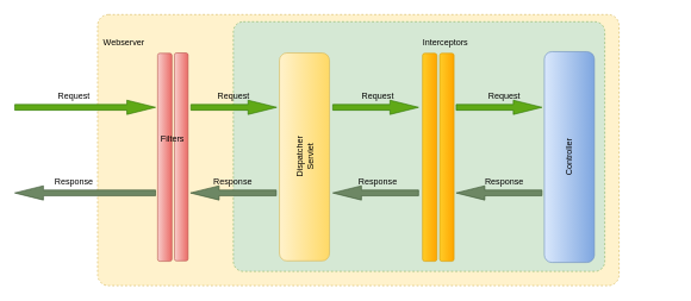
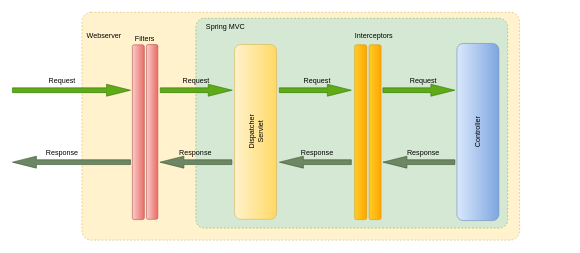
  <mxCell id="0" />
  <mxCell id="1" parent="0" />
  <mxCell id="2" value="" style="rounded=1;whiteSpace=wrap;html=1;perimeterSpacing=0;dashed=1;arcSize=4;fillColor=#fff2cc;strokeColor=#d6b656;" vertex="1" parent="1"><mxGeometry x="136" y="20" width="730" height="380" as="geometry" /></mxCell>
  <mxCell id="3" value="" style="rounded=1;whiteSpace=wrap;html=1;perimeterSpacing=0;dashed=1;arcSize=4;fillColor=#d5e8d4;strokeColor=#82b366;" vertex="1" parent="1"><mxGeometry x="326" y="30" width="520" height="350" as="geometry" /></mxCell>
  <mxCell id="4" value="Controller" style="whiteSpace=wrap;html=1;rounded=1;strokeColor=#6c8ebf;rotation=270;fillColor=#dae8fc;gradientColor=#7ea6e0;" vertex="1" parent="1"><mxGeometry x="648.72" y="184.71" width="295.43" height="70" as="geometry" /></mxCell>
  <mxCell id="5" value="" style="html=1;shadow=0;dashed=0;align=center;verticalAlign=middle;shape=mxgraph.arrows2.arrow;dy=0.6;dx=40;notch=0;rounded=1;fillColor=#60a917;strokeColor=#2D7600;fontColor=#ffffff;" vertex="1" parent="1"><mxGeometry x="20" y="140" width="197" height="20" as="geometry" /></mxCell>
  <mxCell id="6" value="Request" style="text;html=1;strokeColor=none;fillColor=none;align=center;verticalAlign=middle;whiteSpace=wrap;rounded=0;dashed=1;" vertex="1" parent="1"><mxGeometry x="83.548" y="130" width="38.129" height="10" as="geometry" /></mxCell>
  <mxCell id="7" value="" style="html=1;shadow=0;dashed=0;align=center;verticalAlign=middle;shape=mxgraph.arrows2.arrow;dy=0.6;dx=40;notch=0;rounded=1;strokeColor=#3A5431;rotation=-180;fillColor=#6d8764;fontColor=#ffffff;" vertex="1" parent="1"><mxGeometry x="20" y="260" width="197" height="20" as="geometry" /></mxCell>
  <mxCell id="8" value="Response" style="text;html=1;strokeColor=none;fillColor=none;align=center;verticalAlign=middle;whiteSpace=wrap;rounded=0;dashed=1;" vertex="1" parent="1"><mxGeometry x="83.548" y="250" width="38.129" height="10" as="geometry" /></mxCell>
  <mxCell id="9" value="" style="html=1;shadow=0;dashed=0;align=center;verticalAlign=middle;shape=mxgraph.arrows2.arrow;dy=0.6;dx=40;notch=0;rounded=1;fillColor=#60a917;strokeColor=#2D7600;fontColor=#ffffff;" vertex="1" parent="1"><mxGeometry x="638" y="140" width="120" height="20" as="geometry" /></mxCell>
  <mxCell id="10" value="Request" style="text;html=1;strokeColor=none;fillColor=none;align=center;verticalAlign=middle;whiteSpace=wrap;rounded=0;dashed=1;" vertex="1" parent="1"><mxGeometry x="689.613" y="130" width="30.968" height="10" as="geometry" /></mxCell>
  <mxCell id="11" value="" style="html=1;shadow=0;dashed=0;align=center;verticalAlign=middle;shape=mxgraph.arrows2.arrow;dy=0.6;dx=40;notch=0;rounded=1;strokeColor=#3A5431;rotation=-180;fillColor=#6d8764;fontColor=#ffffff;" vertex="1" parent="1"><mxGeometry x="638" y="260" width="120" height="20" as="geometry" /></mxCell>
  <mxCell id="12" value="Response" style="text;html=1;strokeColor=none;fillColor=none;align=center;verticalAlign=middle;whiteSpace=wrap;rounded=0;dashed=1;" vertex="1" parent="1"><mxGeometry x="689.613" y="250" width="30.968" height="10" as="geometry" /></mxCell>
  <mxCell id="13" value="Webserver" style="text;html=1;strokeColor=none;fillColor=none;align=center;verticalAlign=middle;whiteSpace=wrap;rounded=0;" vertex="1" parent="1"><mxGeometry x="145.405" y="45" width="56.429" height="30" as="geometry" /></mxCell>
  <mxCell id="14" value="" style="whiteSpace=wrap;html=1;rounded=1;strokeColor=#b85450;rotation=270;fillColor=#f8cecc;gradientColor=#ea6b66;" vertex="1" parent="1"><mxGeometry x="84.274" y="210" width="291.548" height="20" as="geometry" /></mxCell>
  <mxCell id="15" value="Dispatcher&lt;br&gt;Servlet" style="whiteSpace=wrap;html=1;rounded=1;strokeColor=#d6b656;rotation=270;fillColor=#fff2cc;gradientColor=#ffd966;" vertex="1" parent="1"><mxGeometry x="279.774" y="184.5" width="291.548" height="70" as="geometry" /></mxCell>
  <mxCell id="16" value="" style="whiteSpace=wrap;html=1;rounded=1;strokeColor=#d79b00;rotation=270;fillColor=#ffcd28;gradientColor=#ffa500;" vertex="1" parent="1"><mxGeometry x="479.155" y="210" width="291.548" height="20" as="geometry" /></mxCell>
  <mxCell id="17" value="" style="html=1;shadow=0;dashed=0;align=center;verticalAlign=middle;shape=mxgraph.arrows2.arrow;dy=0.6;dx=40;notch=0;rounded=1;fillColor=#60a917;strokeColor=#2D7600;fontColor=#ffffff;" vertex="1" parent="1"><mxGeometry x="266.62" y="140" width="120" height="20" as="geometry" /></mxCell>
  <mxCell id="18" value="Request" style="text;html=1;strokeColor=none;fillColor=none;align=center;verticalAlign=middle;whiteSpace=wrap;rounded=0;dashed=1;" vertex="1" parent="1"><mxGeometry x="312.058" y="130" width="29.124" height="10" as="geometry" /></mxCell>
  <mxCell id="19" value="" style="html=1;shadow=0;dashed=0;align=center;verticalAlign=middle;shape=mxgraph.arrows2.arrow;dy=0.6;dx=40;notch=0;rounded=1;fillColor=#60a917;strokeColor=#2D7600;fontColor=#ffffff;" vertex="1" parent="1"><mxGeometry x="465.286" y="140" width="120" height="20" as="geometry" /></mxCell>
  <mxCell id="20" value="Request" style="text;html=1;strokeColor=none;fillColor=none;align=center;verticalAlign=middle;whiteSpace=wrap;rounded=0;dashed=1;" vertex="1" parent="1"><mxGeometry x="513.826" y="130" width="29.124" height="10" as="geometry" /></mxCell>
  <mxCell id="21" value="" style="html=1;shadow=0;dashed=0;align=center;verticalAlign=middle;shape=mxgraph.arrows2.arrow;dy=0.6;dx=40;notch=0;rounded=1;strokeColor=#3A5431;rotation=-180;fillColor=#6d8764;fontColor=#ffffff;" vertex="1" parent="1"><mxGeometry x="465.286" y="260" width="120" height="20" as="geometry" /></mxCell>
  <mxCell id="22" value="Response" style="text;html=1;strokeColor=none;fillColor=none;align=center;verticalAlign=middle;whiteSpace=wrap;rounded=0;dashed=1;" vertex="1" parent="1"><mxGeometry x="513.826" y="250" width="29.124" height="10" as="geometry" /></mxCell>
  <mxCell id="23" value="" style="html=1;shadow=0;dashed=0;align=center;verticalAlign=middle;shape=mxgraph.arrows2.arrow;dy=0.6;dx=40;notch=0;rounded=1;strokeColor=#3A5431;rotation=-180;fillColor=#6d8764;fontColor=#ffffff;" vertex="1" parent="1"><mxGeometry x="265.997" y="260" width="120" height="20" as="geometry" /></mxCell>
  <mxCell id="24" value="Response" style="text;html=1;strokeColor=none;fillColor=none;align=center;verticalAlign=middle;whiteSpace=wrap;rounded=0;dashed=1;" vertex="1" parent="1"><mxGeometry x="311.435" y="250" width="29.124" height="10" as="geometry" /></mxCell>
  <mxCell id="25" value="" style="whiteSpace=wrap;html=1;rounded=1;strokeColor=#b85450;rotation=270;fillColor=#f8cecc;gradientColor=#ea6b66;" vertex="1" parent="1"><mxGeometry x="107.274" y="210" width="291.548" height="19" as="geometry" /></mxCell>
- <mxCell id="26" value="Filters" style="text;html=1;strokeColor=none;fillColor=none;align=center;verticalAlign=middle;whiteSpace=wrap;rounded=0;" vertex="1" parent="1"><mxGeometry x="213.005" y="186" width="56.429" height="18" as="geometry" /></mxCell>
+ <mxCell id="26" value="Filters" style="text;html=1;strokeColor=none;fillColor=none;align=center;verticalAlign=middle;whiteSpace=wrap;rounded=0;" vertex="1" parent="1"><mxGeometry x="213.005" y="56" width="56.429" height="18" as="geometry" /></mxCell>
  <mxCell id="27" value="" style="whiteSpace=wrap;html=1;rounded=1;strokeColor=#d79b00;rotation=270;fillColor=#ffcd28;gradientColor=#ffa500;" vertex="1" parent="1"><mxGeometry x="455.155" y="210" width="291.548" height="20" as="geometry" /></mxCell>
  <mxCell id="28" value="Interceptors" style="text;html=1;strokeColor=none;fillColor=none;align=center;verticalAlign=middle;whiteSpace=wrap;rounded=0;" vertex="1" parent="1"><mxGeometry x="595.005" y="51" width="56.429" height="18" as="geometry" /></mxCell>
+ <mxCell id="29" value="Spring MVC" style="text;html=1;strokeColor=none;fillColor=none;align=center;verticalAlign=middle;whiteSpace=wrap;rounded=0;" vertex="1" parent="1"><mxGeometry x="335.4" y="30" width="80.6" height="30" as="geometry" /></mxCell>
